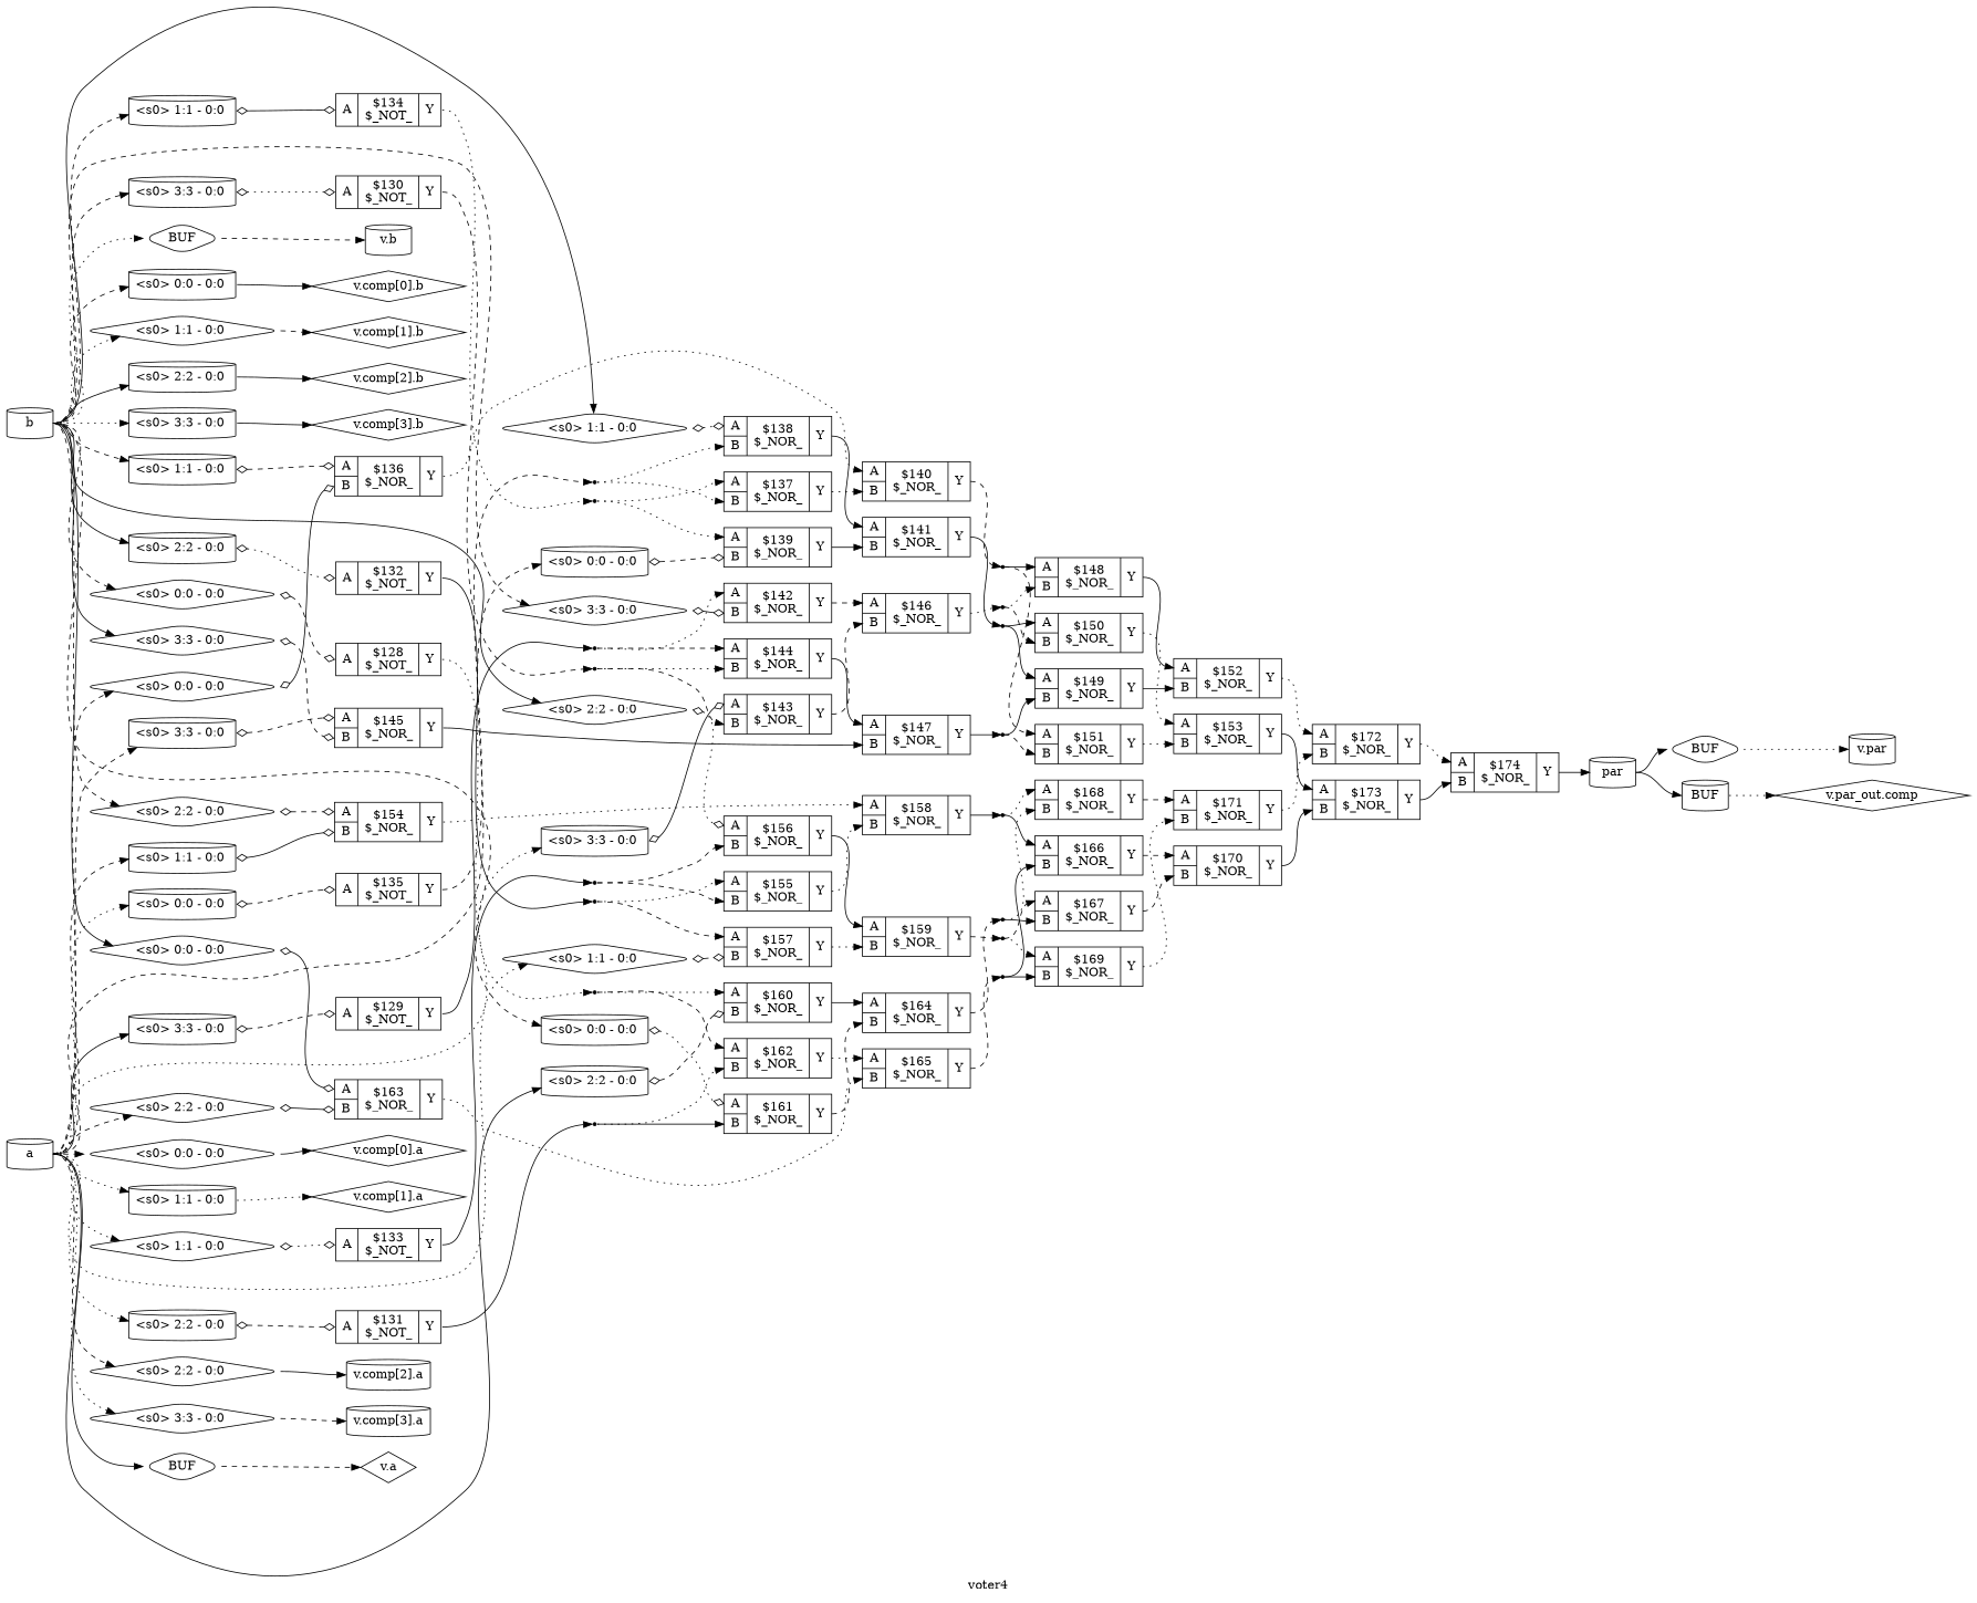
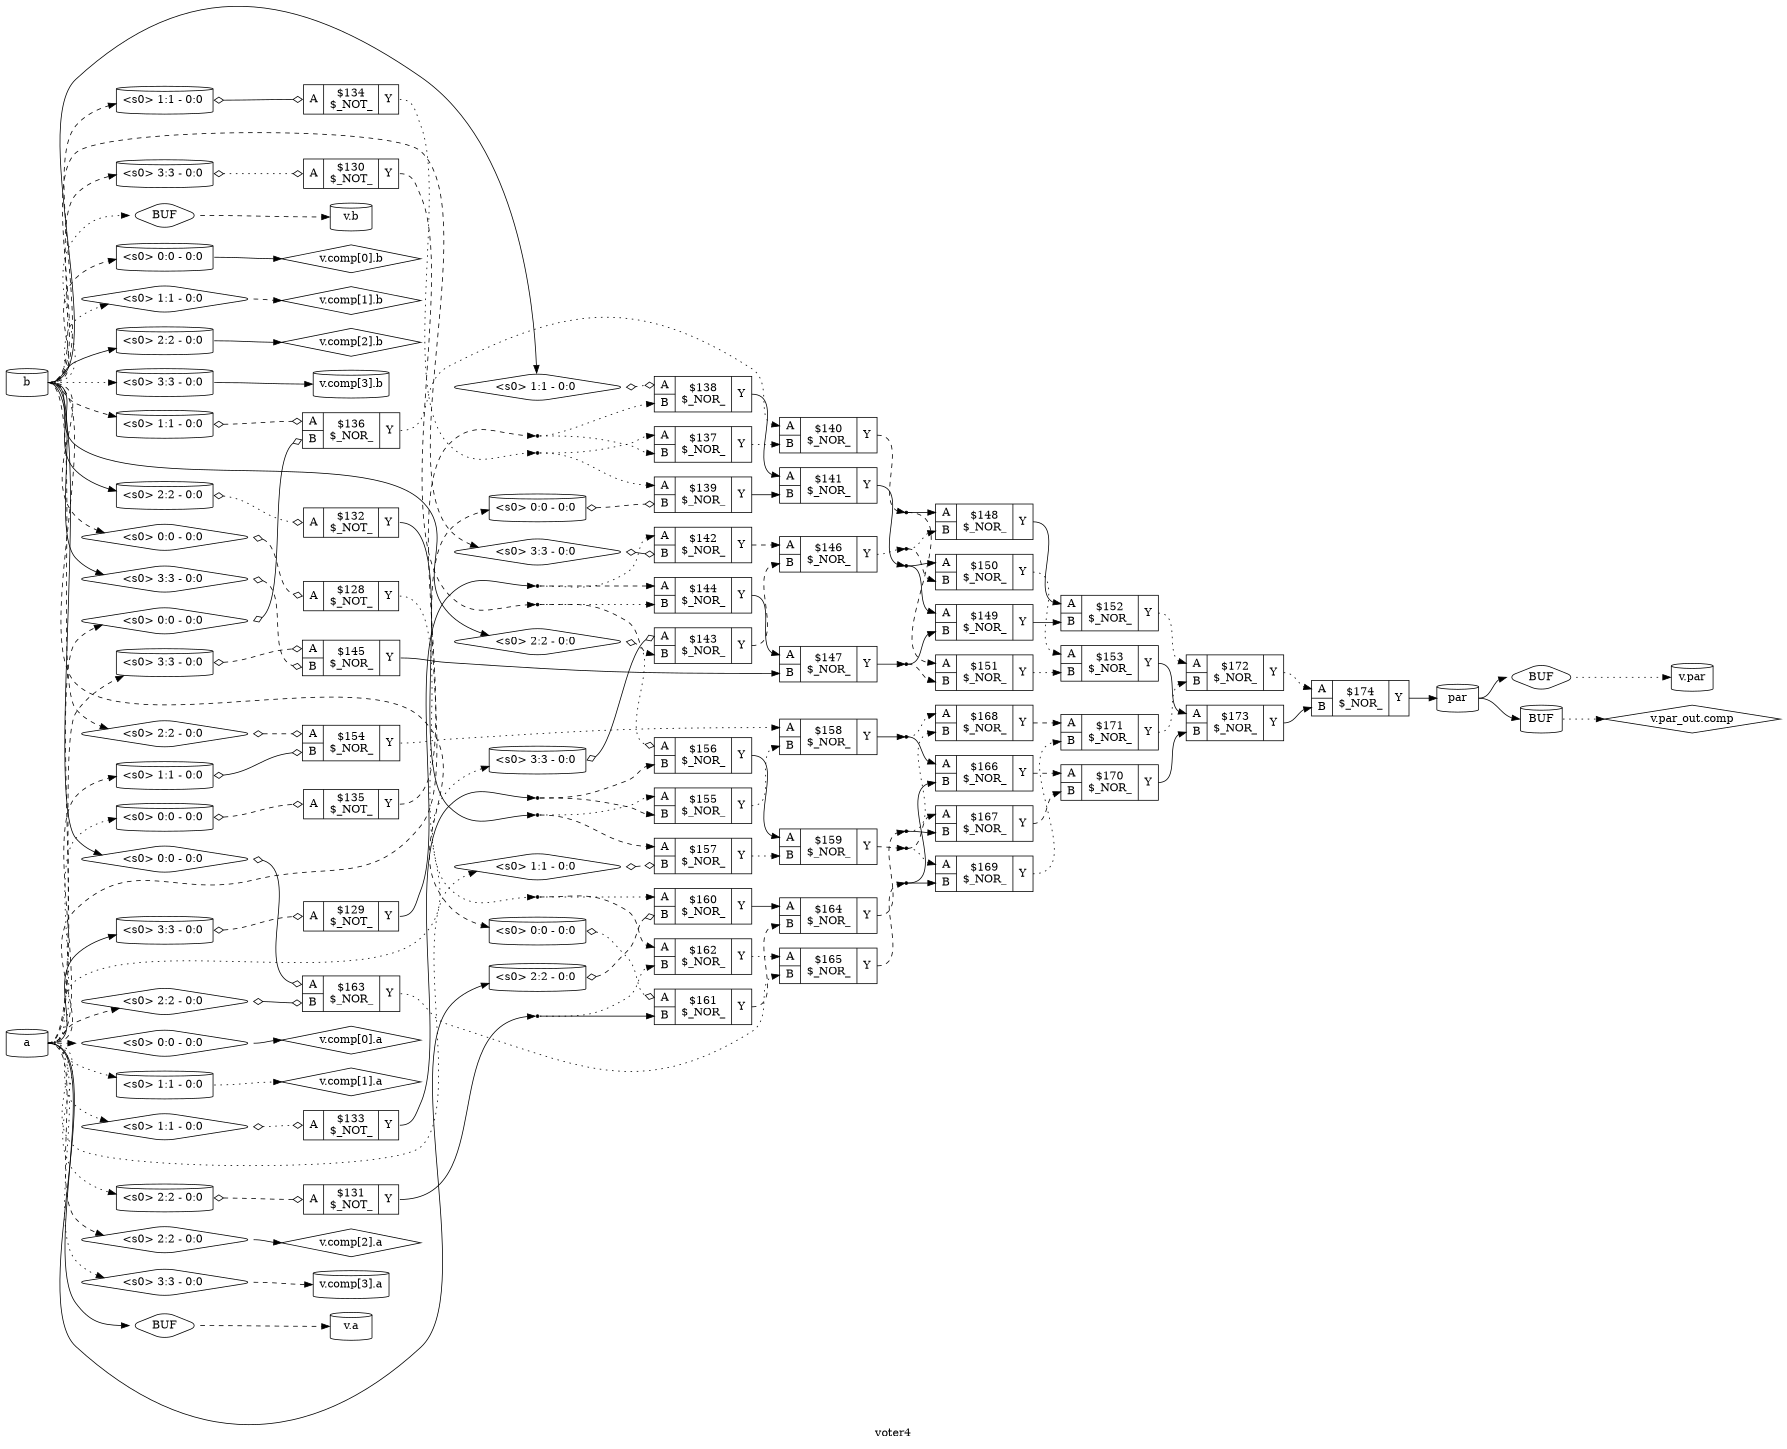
  digraph {
    label=voter4
    rankdir=LR
    remincross=true
    node [shape=record]
    edge [color=black headport="p62:w" style=dashed tailport=e]
    n47 [color=black fontcolor=black label=a shape=cylinder]
    x1 [label="<s0> 3:3 - 0:0 " shape=cylinder style=rounded]
    x3 [label="<s0> 2:2 - 0:0 " shape=cylinder style=rounded]
    x5 [label="<s0> 1:1 - 0:0 " shape=diamond style=rounded]
    x7 [label="<s0> 0:0 - 0:0 " shape=cylinder style=rounded]
    x9 [label="<s0> 0:0 - 0:0 " shape=diamond style=rounded]
    x11 [label="<s0> 0:0 - 0:0 " shape=cylinder style=rounded]
    x13 [label="<s0> 3:3 - 0:0 " shape=cylinder style=rounded]
    x14 [label="<s0> 3:3 - 0:0 " shape=cylinder style=rounded]
    x17 [label="<s0> 1:1 - 0:0 " shape=cylinder style=rounded]
    x19 [label="<s0> 1:1 - 0:0 " shape=diamond style=rounded]
    x20 [label="<s0> 2:2 - 0:0 " shape=cylinder style=rounded]
    x23 [label="<s0> 2:2 - 0:0 " shape=diamond style=rounded]
    x24 [label=BUF shape=diamond style=rounded]
    x26 [label="<s0> 0:0 - 0:0 " shape=diamond style=rounded]
    x28 [label="<s0> 1:1 - 0:0 " shape=cylinder style=rounded]
    x30 [label="<s0> 2:2 - 0:0 " shape=diamond style=rounded]
    x32 [label="<s0> 3:3 - 0:0 " shape=diamond style=rounded]
    c65 [label="{{<p62> A}|$129\n$_NOT_|{<p63> Y}}"]
    c67 [label="{{<p62> A}|$131\n$_NOT_|{<p63> Y}}"]
    c69 [label="{{<p62> A}|$133\n$_NOT_|{<p63> Y}}"]
    c71 [label="{{<p62> A}|$135\n$_NOT_|{<p63> Y}}"]
    c73 [label="{{<p62> A|<p72> B}|$136\n$_NOR_|{<p63> Y}}"]
    c76 [label="{{<p62> A|<p72> B}|$139\n$_NOR_|{<p63> Y}}"]
    c80 [label="{{<p62> A|<p72> B}|$143\n$_NOR_|{<p63> Y}}"]
    c82 [label="{{<p62> A|<p72> B}|$145\n$_NOR_|{<p63> Y}}"]
    c91 [label="{{<p62> A|<p72> B}|$154\n$_NOR_|{<p63> Y}}"]
    c94 [label="{{<p62> A|<p72> B}|$157\n$_NOR_|{<p63> Y}}"]
    c97 [label="{{<p62> A|<p72> B}|$160\n$_NOR_|{<p63> Y}}"]
    c100 [label="{{<p62> A|<p72> B}|$163\n$_NOR_|{<p63> Y}}"]
-   n50 [color=black fontcolor=black label="v.a" shape=diamond]
+   n50 [color=black fontcolor=black label="v.a" shape=cylinder]
    n52 [color=black fontcolor=black label="v.comp[0].a" shape=diamond]
    n54 [color=black fontcolor=black label="v.comp[1].a" shape=diamond]
-   n56 [color=black fontcolor=black label="v.comp[2].a" shape=cylinder]
+   n56 [color=black fontcolor=black label="v.comp[2].a" shape=diamond]
    n58 [color=black fontcolor=black label="v.comp[3].a" shape=cylinder]
    n48 [color=black fontcolor=black label=b shape=cylinder]
    x0 [label="<s0> 0:0 - 0:0 " shape=diamond style=rounded]
    x2 [label="<s0> 3:3 - 0:0 " shape=cylinder style=rounded]
    x4 [label="<s0> 2:2 - 0:0 " shape=cylinder style=rounded]
    x6 [label="<s0> 1:1 - 0:0 " shape=cylinder style=rounded]
    x8 [label="<s0> 1:1 - 0:0 " shape=cylinder style=rounded]
    x10 [label="<s0> 1:1 - 0:0 " shape=diamond style=rounded]
    x12 [label="<s0> 3:3 - 0:0 " shape=diamond style=rounded]
    x15 [label="<s0> 3:3 - 0:0 " shape=diamond style=rounded]
    x16 [label="<s0> 2:2 - 0:0 " shape=diamond style=rounded]
    x18 [label="<s0> 2:2 - 0:0 " shape=diamond style=rounded]
    x21 [label="<s0> 0:0 - 0:0 " shape=cylinder style=rounded]
    x22 [label="<s0> 0:0 - 0:0 " shape=diamond style=rounded]
    x25 [label=BUF shape=diamond style=rounded]
    x27 [label="<s0> 0:0 - 0:0 " shape=cylinder style=rounded]
    x29 [label="<s0> 1:1 - 0:0 " shape=diamond style=rounded]
    x31 [label="<s0> 2:2 - 0:0 " shape=cylinder style=rounded]
    x33 [label="<s0> 3:3 - 0:0 " shape=cylinder style=rounded]
    c64 [label="{{<p62> A}|$128\n$_NOT_|{<p63> Y}}"]
    c66 [label="{{<p62> A}|$130\n$_NOT_|{<p63> Y}}"]
    c68 [label="{{<p62> A}|$132\n$_NOT_|{<p63> Y}}"]
    c70 [label="{{<p62> A}|$134\n$_NOT_|{<p63> Y}}"]
    c75 [label="{{<p62> A|<p72> B}|$138\n$_NOR_|{<p63> Y}}"]
    c79 [label="{{<p62> A|<p72> B}|$142\n$_NOR_|{<p63> Y}}"]
    c93 [label="{{<p62> A|<p72> B}|$156\n$_NOR_|{<p63> Y}}"]
    c98 [label="{{<p62> A|<p72> B}|$161\n$_NOR_|{<p63> Y}}"]
    n51 [color=black fontcolor=black label="v.b" shape=cylinder]
    n53 [color=black fontcolor=black label="v.comp[0].b" shape=diamond]
    n55 [color=black fontcolor=black label="v.comp[1].b" shape=diamond]
    n57 [color=black fontcolor=black label="v.comp[2].b" shape=diamond]
-   n59 [color=black fontcolor=black label="v.comp[3].b" shape=diamond]
+   n59 [color=black fontcolor=black label="v.comp[3].b" shape=cylinder]
    n49 [color=black fontcolor=black label=par shape=cylinder]
    x34 [label=BUF shape=diamond style=rounded]
    x35 [label=BUF shape=cylinder style=rounded]
    n60 [color=black fontcolor=black label="v.par" shape=cylinder]
    n61 [color=black fontcolor=black label="v.par_out.comp" shape=diamond]
    n1 [shape=point]
    c99 [label="{{<p62> A|<p72> B}|$162\n$_NOR_|{<p63> Y}}"]
    n2 [shape=point]
    c81 [label="{{<p62> A|<p72> B}|$144\n$_NOR_|{<p63> Y}}"]
    n3 [shape=point]
    n4 [shape=point]
    n5 [shape=point]
    c92 [label="{{<p62> A|<p72> B}|$155\n$_NOR_|{<p63> Y}}"]
    n6 [shape=point]
    n7 [shape=point]
    c74 [label="{{<p62> A|<p72> B}|$137\n$_NOR_|{<p63> Y}}"]
    n8 [shape=point]
    c77 [label="{{<p62> A|<p72> B}|$140\n$_NOR_|{<p63> Y}}"]
    n13 [shape=point]
    c78 [label="{{<p62> A|<p72> B}|$141\n$_NOR_|{<p63> Y}}"]
    n14 [shape=point]
    c85 [label="{{<p62> A|<p72> B}|$148\n$_NOR_|{<p63> Y}}"]
    c88 [label="{{<p62> A|<p72> B}|$151\n$_NOR_|{<p63> Y}}"]
    c86 [label="{{<p62> A|<p72> B}|$149\n$_NOR_|{<p63> Y}}"]
    c87 [label="{{<p62> A|<p72> B}|$150\n$_NOR_|{<p63> Y}}"]
    c83 [label="{{<p62> A|<p72> B}|$146\n$_NOR_|{<p63> Y}}"]
    n19 [shape=point]
    c84 [label="{{<p62> A|<p72> B}|$147\n$_NOR_|{<p63> Y}}"]
    n20 [shape=point]
    c89 [label="{{<p62> A|<p72> B}|$152\n$_NOR_|{<p63> Y}}"]
    c109 [label="{{<p62> A|<p72> B}|$172\n$_NOR_|{<p63> Y}}"]
    c90 [label="{{<p62> A|<p72> B}|$153\n$_NOR_|{<p63> Y}}"]
    c110 [label="{{<p62> A|<p72> B}|$173\n$_NOR_|{<p63> Y}}"]
    c111 [label="{{<p62> A|<p72> B}|$174\n$_NOR_|{<p63> Y}}"]
    c95 [label="{{<p62> A|<p72> B}|$158\n$_NOR_|{<p63> Y}}"]
    n31 [shape=point]
    c96 [label="{{<p62> A|<p72> B}|$159\n$_NOR_|{<p63> Y}}"]
    n32 [shape=point]
    c103 [label="{{<p62> A|<p72> B}|$166\n$_NOR_|{<p63> Y}}"]
    c105 [label="{{<p62> A|<p72> B}|$168\n$_NOR_|{<p63> Y}}"]
    c104 [label="{{<p62> A|<p72> B}|$167\n$_NOR_|{<p63> Y}}"]
    c106 [label="{{<p62> A|<p72> B}|$169\n$_NOR_|{<p63> Y}}"]
    c101 [label="{{<p62> A|<p72> B}|$164\n$_NOR_|{<p63> Y}}"]
    n37 [shape=point]
    c102 [label="{{<p62> A|<p72> B}|$165\n$_NOR_|{<p63> Y}}"]
    n38 [shape=point]
    c107 [label="{{<p62> A|<p72> B}|$170\n$_NOR_|{<p63> Y}}"]
    c108 [label="{{<p62> A|<p72> B}|$171\n$_NOR_|{<p63> Y}}"]
    n47 -> x1 [headport="s0:w" style=solid]
    n47 -> x3 [headport="s0:w" style=dotted]
    n47 -> x5 [headport="s0:w" style=dotted]
    n47 -> x7 [headport="s0:w" style=dotted]
    n47 -> x9 [headport="s0:w"]
    n47 -> x11 [headport="s0:w"]
    n47 -> x13 [headport="s0:w" style=dotted]
    n47 -> x14 [headport="s0:w"]
    n47 -> x17 [headport="s0:w"]
    n47 -> x19 [headport="s0:w" style=dotted]
    n47 -> x20 [headport="s0:w" style=solid]
    n47 -> x23 [headport="s0:w"]
    n47 -> x24 [headport="w:w" style=solid]
    n47 -> x26 [headport="s0:w"]
    n47 -> x28 [headport="s0:w" style=dotted]
    n47 -> x30 [headport="s0:w"]
    n47 -> x32 [headport="s0:w" style=dotted]
    x1 -> c65 [arrowhead=odiamond arrowtail=odiamond dir=both]
    x3 -> c67 [arrowhead=odiamond arrowtail=odiamond dir=both]
    x5 -> c69 [arrowhead=odiamond arrowtail=odiamond dir=both style=dotted]
    x7 -> c71 [arrowhead=odiamond arrowtail=odiamond dir=both]
    x9 -> c73 [arrowhead=odiamond arrowtail=odiamond dir=both headport="p72:w" style=solid]
    x11 -> c76 [arrowhead=odiamond arrowtail=odiamond dir=both headport="p72:w"]
    x13 -> c80 [arrowhead=odiamond arrowtail=odiamond dir=both style=solid]
    x14 -> c82 [arrowhead=odiamond arrowtail=odiamond dir=both]
    x17 -> c91 [arrowhead=odiamond arrowtail=odiamond dir=both headport="p72:w" style=solid]
    x19 -> c94 [arrowhead=odiamond arrowtail=odiamond dir=both headport="p72:w"]
    x20 -> c97 [arrowhead=odiamond arrowtail=odiamond dir=both headport="p72:w"]
    x23 -> c100 [arrowhead=odiamond arrowtail=odiamond dir=both headport="p72:w" style=solid]
    x24 -> n50 [headport=w tailport="e:e"]
    x26 -> n52 [headport=w style=solid]
    x28 -> n54 [headport=w style=dotted]
    x30 -> n56 [headport=w style=solid]
    x32 -> n58 [headport=w]
    c65 -> n2 [headport=w style=solid tailport="p63:e"]
    c67 -> n4 [headport=w style=solid tailport="p63:e"]
    c69 -> n6 [headport=w style=solid tailport="p63:e"]
    c71 -> n8 [headport=w tailport="p63:e"]
    c73 -> c77 [style=dotted tailport="p63:e"]
    c76 -> c78 [headport="p72:w" style=solid tailport="p63:e"]
    c80 -> c83 [headport="p72:w" tailport="p63:e"]
    c82 -> c84 [headport="p72:w" style=solid tailport="p63:e"]
    c91 -> c95 [style=dotted tailport="p63:e"]
    c94 -> c96 [headport="p72:w" style=dotted tailport="p63:e"]
    c97 -> c101 [style=solid tailport="p63:e"]
    c100 -> c102 [headport="p72:w" style=dotted tailport="p63:e"]
    n48 -> x0 [headport="s0:w"]
    n48 -> x2 [headport="s0:w"]
    n48 -> x4 [headport="s0:w" style=solid]
    n48 -> x6 [headport="s0:w"]
    n48 -> x8 [headport="s0:w"]
    n48 -> x10 [headport="s0:w" style=solid]
    n48 -> x12 [headport="s0:w"]
    n48 -> x15 [headport="s0:w" style=solid]
    n48 -> x16 [headport="s0:w"]
    n48 -> x18 [headport="s0:w" style=solid]
    n48 -> x21 [headport="s0:w"]
    n48 -> x22 [headport="s0:w" style=solid]
    n48 -> x25 [headport="w:w" style=dotted]
    n48 -> x27 [headport="s0:w"]
    n48 -> x29 [headport="s0:w" style=dotted]
    n48 -> x31 [headport="s0:w" style=solid]
    n48 -> x33 [headport="s0:w" style=dotted]
    x0 -> c64 [arrowhead=odiamond arrowtail=odiamond dir=both]
    x2 -> c66 [arrowhead=odiamond arrowtail=odiamond dir=both style=dotted]
    x4 -> c68 [arrowhead=odiamond arrowtail=odiamond dir=both style=dotted]
    x6 -> c70 [arrowhead=odiamond arrowtail=odiamond dir=both style=solid]
    x8 -> c73 [arrowhead=odiamond arrowtail=odiamond dir=both]
    x10 -> c75 [arrowhead=odiamond arrowtail=odiamond dir=both style=dotted]
    x12 -> c79 [arrowhead=odiamond arrowtail=odiamond dir=both headport="p72:w" style=solid]
    x15 -> c82 [arrowhead=odiamond arrowtail=odiamond dir=both headport="p72:w"]
    x16 -> c91 [arrowhead=odiamond arrowtail=odiamond dir=both]
    x18 -> c93 [arrowhead=odiamond arrowtail=odiamond dir=both style=dotted]
    x21 -> c98 [arrowhead=odiamond arrowtail=odiamond dir=both style=dotted]
    x22 -> c100 [arrowhead=odiamond arrowtail=odiamond dir=both style=solid]
    x25 -> n51 [headport=w tailport="e:e"]
    x27 -> n53 [headport=w style=solid]
    x29 -> n55 [headport=w]
    x31 -> n57 [headport=w style=solid]
    x33 -> n59 [headport=w style=solid]
    c64 -> n1 [headport=w style=dotted tailport="p63:e"]
    c66 -> n3 [headport=w tailport="p63:e"]
    c68 -> n5 [headport=w style=solid tailport="p63:e"]
    c70 -> n7 [headport=w style=dotted tailport="p63:e"]
    c75 -> c78 [style=solid tailport="p63:e"]
    c79 -> c83 [tailport="p63:e"]
    c93 -> c96 [style=solid tailport="p63:e"]
    c98 -> c101 [headport="p72:w" tailport="p63:e"]
    n49 -> x34 [headport="w:w" style=solid]
    n49 -> x35 [headport="w:w" style=solid]
    x34 -> n60 [headport=w style=dotted tailport="e:e"]
    x35 -> n61 [headport=w style=dotted tailport="e:e"]
    n1 -> c97 [style=dotted]
    n1 -> c99
    c99 -> c102 [style=dotted tailport="p63:e"]
    n2 -> c79 [style=dotted]
    n2 -> c81
    c81 -> c84 [style=solid tailport="p63:e"]
    n3 -> c80 [headport="p72:w"]
    n3 -> c81 [headport="p72:w" style=dotted]
    n4 -> c98 [headport="p72:w" style=solid]
    n4 -> c99 [headport="p72:w" style=dotted]
    n5 -> c94
    n5 -> c92 [style=dotted]
    c92 -> c95 [headport="p72:w" style=dotted tailport="p63:e"]
    n6 -> c93 [headport="p72:w"]
    n6 -> c92 [headport="p72:w"]
    n7 -> c76 [style=dotted]
    n7 -> c74 [style=dotted]
    c74 -> c77 [headport="p72:w" style=dotted tailport="p63:e"]
    n8 -> c75 [headport="p72:w" style=dotted]
    n8 -> c74 [headport="p72:w" style=dotted]
    c77 -> n13 [headport=w tailport="p63:e"]
    n13 -> c85 [style=solid]
    n13 -> c88
    c78 -> n14 [headport=w style=solid tailport="p63:e"]
    n14 -> c86 [style=solid]
    n14 -> c87 [style=solid]
    c85 -> c89 [style=solid tailport="p63:e"]
    c88 -> c90 [headport="p72:w" style=dotted tailport="p63:e"]
    c86 -> c89 [headport="p72:w" style=solid tailport="p63:e"]
    c87 -> c90 [style=dotted tailport="p63:e"]
    c83 -> n19 [headport=w style=dotted tailport="p63:e"]
    n19 -> c85 [headport="p72:w" style=dotted]
    n19 -> c87 [headport="p72:w"]
    c84 -> n20 [headport=w style=solid tailport="p63:e"]
    n20 -> c88 [headport="p72:w"]
    n20 -> c86 [headport="p72:w" style=solid]
    c89 -> c109 [style=dotted tailport="p63:e"]
    c109 -> c111 [style=dotted tailport="p63:e"]
    c90 -> c110 [style=solid tailport="p63:e"]
    c110 -> c111 [headport="p72:w" style=solid tailport="p63:e"]
    c111 -> n49 [headport=w style=solid tailport="p63:e"]
    c95 -> n31 [headport=w style=solid tailport="p63:e"]
    n31 -> c103 [style=solid]
    n31 -> c105 [style=dotted]
    c96 -> n32 [headport=w tailport="p63:e"]
    n32 -> c104
    n32 -> c106 [style=dotted]
    c103 -> c107 [tailport="p63:e"]
    c105 -> c108 [tailport="p63:e"]
    c104 -> c107 [headport="p72:w" tailport="p63:e"]
    c106 -> c108 [headport="p72:w" style=dotted tailport="p63:e"]
    c101 -> n37 [headport=w tailport="p63:e"]
    n37 -> c105 [headport="p72:w" style=dotted]
    n37 -> c104 [headport="p72:w" style=solid]
    c102 -> n38 [headport=w tailport="p63:e"]
    n38 -> c103 [headport="p72:w" style=solid]
    n38 -> c106 [headport="p72:w" style=solid]
    c107 -> c110 [headport="p72:w" style=solid tailport="p63:e"]
    c108 -> c109 [headport="p72:w" style=dotted tailport="p63:e"]
  }
